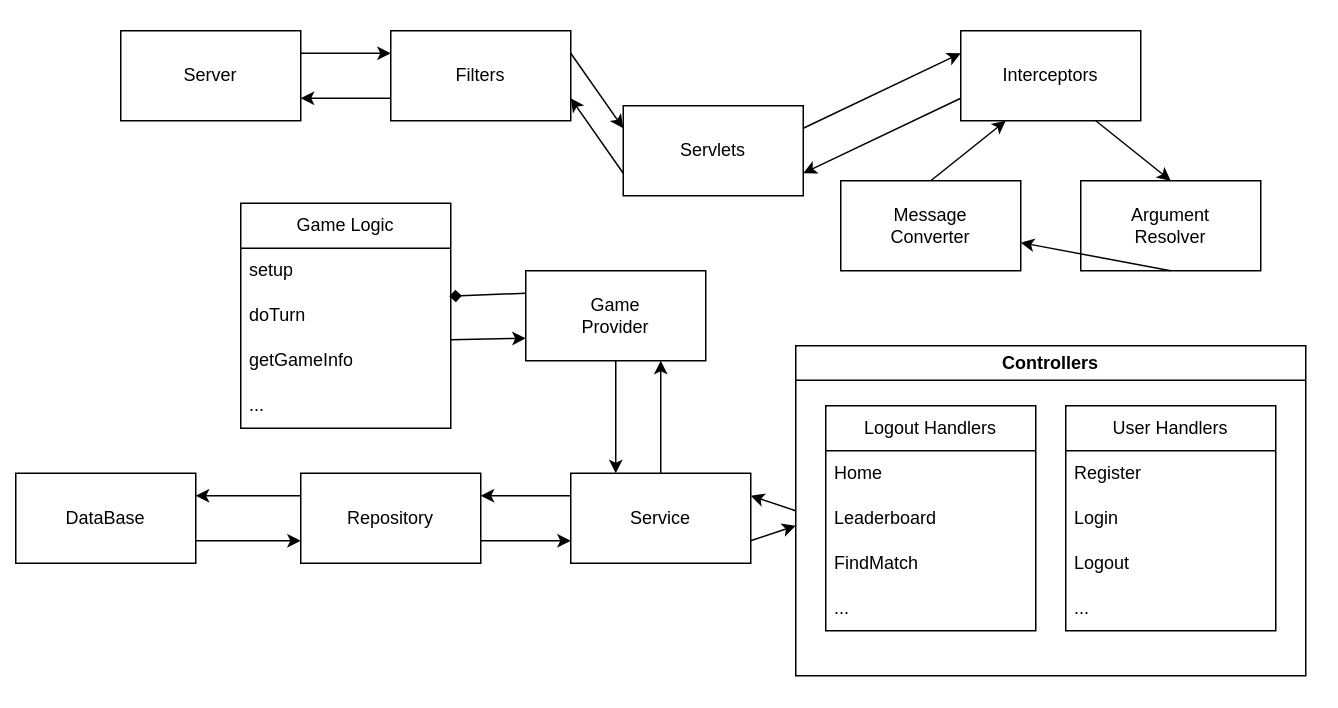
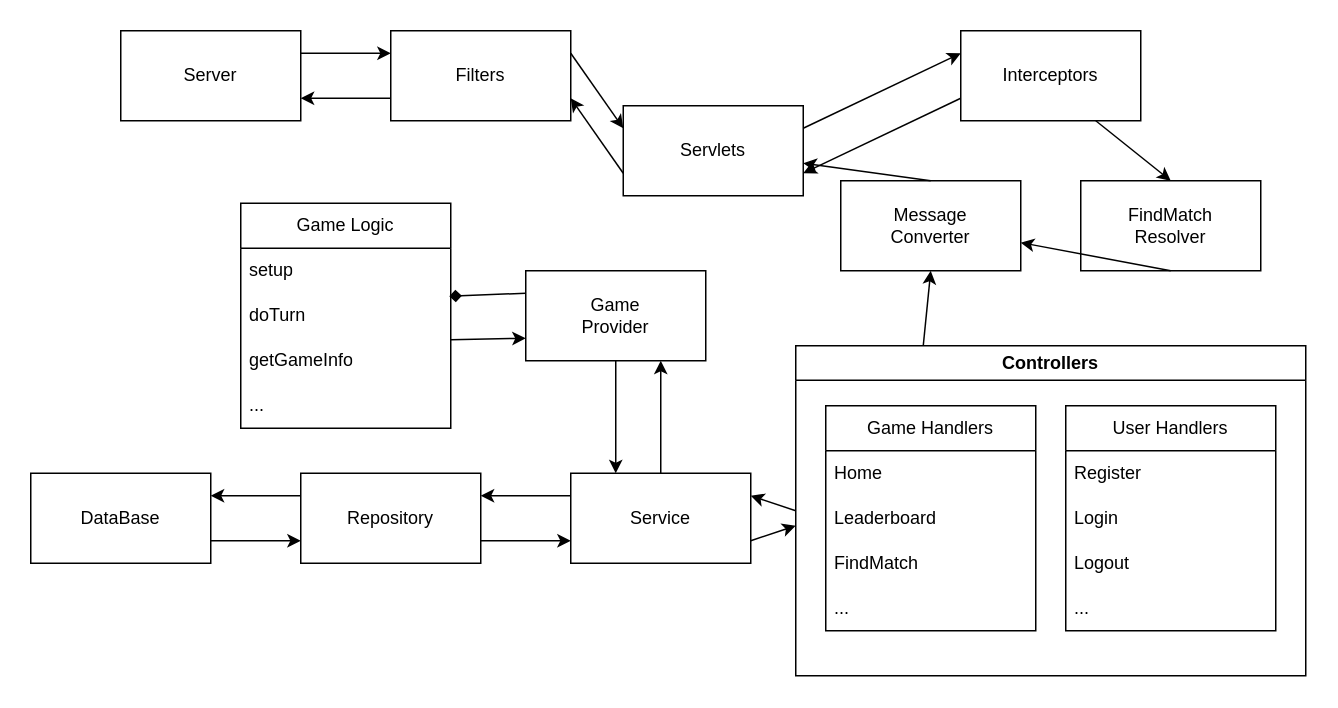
  <mxCell id="0" />
  <mxCell id="1" parent="0" />
  <mxCell id="2" value="Server" style="rounded=0;whiteSpace=wrap;html=1;" parent="1" vertex="1"><mxGeometry x="80" y="20" width="120" height="60" as="geometry" /></mxCell>
  <mxCell id="3" value="" style="endArrow=classic;html=1;rounded=0;exitX=1;exitY=0.25;exitDx=0;exitDy=0;entryX=0;entryY=0.25;entryDx=0;entryDy=0;" parent="1" source="2" target="4" edge="1"><mxGeometry width="50" height="50" relative="1" as="geometry"><mxPoint x="380" y="190" as="sourcePoint" /><mxPoint x="320" y="50" as="targetPoint" /></mxGeometry></mxCell>
  <mxCell id="4" value="Filters" style="rounded=0;whiteSpace=wrap;html=1;" parent="1" vertex="1"><mxGeometry x="260" y="20" width="120" height="60" as="geometry" /></mxCell>
  <mxCell id="5" value="Servlets" style="rounded=0;whiteSpace=wrap;html=1;" parent="1" vertex="1"><mxGeometry x="415" y="70" width="120" height="60" as="geometry" /></mxCell>
  <mxCell id="6" value="Interceptors" style="rounded=0;whiteSpace=wrap;html=1;" parent="1" vertex="1"><mxGeometry x="640" y="20" width="120" height="60" as="geometry" /></mxCell>
- <mxCell id="7" value="Argument&lt;br&gt;Resolver" style="rounded=0;whiteSpace=wrap;html=1;" parent="1" vertex="1"><mxGeometry x="720" y="120" width="120" height="60" as="geometry" /></mxCell>
+ <mxCell id="7" value="FindMatch&lt;br&gt;Resolver" style="rounded=0;whiteSpace=wrap;html=1;" parent="1" vertex="1"><mxGeometry x="720" y="120" width="120" height="60" as="geometry" /></mxCell>
  <mxCell id="8" value="Message&lt;br&gt;Converter" style="rounded=0;whiteSpace=wrap;html=1;" parent="1" vertex="1"><mxGeometry x="560" y="120" width="120" height="60" as="geometry" /></mxCell>
  <mxCell id="9" value="Controllers" style="swimlane;whiteSpace=wrap;html=1;" parent="1" vertex="1"><mxGeometry x="530" y="230" width="340" height="220" as="geometry" /></mxCell>
  <mxCell id="10" value="User Handlers" style="swimlane;fontStyle=0;childLayout=stackLayout;horizontal=1;startSize=30;horizontalStack=0;resizeParent=1;resizeParentMax=0;resizeLast=0;collapsible=1;marginBottom=0;whiteSpace=wrap;html=1;" parent="9" vertex="1"><mxGeometry x="180" y="40" width="140" height="150" as="geometry" /></mxCell>
  <mxCell id="11" value="Register" style="text;strokeColor=none;fillColor=none;align=left;verticalAlign=middle;spacingLeft=4;spacingRight=4;overflow=hidden;points=[[0,0.5],[1,0.5]];portConstraint=eastwest;rotatable=0;whiteSpace=wrap;html=1;" parent="10" vertex="1"><mxGeometry y="30" width="140" height="30" as="geometry" /></mxCell>
  <mxCell id="12" value="Login" style="text;strokeColor=none;fillColor=none;align=left;verticalAlign=middle;spacingLeft=4;spacingRight=4;overflow=hidden;points=[[0,0.5],[1,0.5]];portConstraint=eastwest;rotatable=0;whiteSpace=wrap;html=1;" parent="10" vertex="1"><mxGeometry y="60" width="140" height="30" as="geometry" /></mxCell>
  <mxCell id="13" value="Logout" style="text;strokeColor=none;fillColor=none;align=left;verticalAlign=middle;spacingLeft=4;spacingRight=4;overflow=hidden;points=[[0,0.5],[1,0.5]];portConstraint=eastwest;rotatable=0;whiteSpace=wrap;html=1;" parent="10" vertex="1"><mxGeometry y="90" width="140" height="30" as="geometry" /></mxCell>
  <mxCell id="14" value="..." style="text;strokeColor=none;fillColor=none;align=left;verticalAlign=middle;spacingLeft=4;spacingRight=4;overflow=hidden;points=[[0,0.5],[1,0.5]];portConstraint=eastwest;rotatable=0;whiteSpace=wrap;html=1;" parent="10" vertex="1"><mxGeometry y="120" width="140" height="30" as="geometry" /></mxCell>
- <mxCell id="15" value="Logout Handlers" style="swimlane;fontStyle=0;childLayout=stackLayout;horizontal=1;startSize=30;horizontalStack=0;resizeParent=1;resizeParentMax=0;resizeLast=0;collapsible=1;marginBottom=0;whiteSpace=wrap;html=1;" parent="9" vertex="1"><mxGeometry x="20" y="40" width="140" height="150" as="geometry"><mxRectangle x="350" y="310" width="120" height="30" as="alternateBounds" /></mxGeometry></mxCell>
+ <mxCell id="15" value="Game Handlers" style="swimlane;fontStyle=0;childLayout=stackLayout;horizontal=1;startSize=30;horizontalStack=0;resizeParent=1;resizeParentMax=0;resizeLast=0;collapsible=1;marginBottom=0;whiteSpace=wrap;html=1;" parent="9" vertex="1"><mxGeometry x="20" y="40" width="140" height="150" as="geometry"><mxRectangle x="350" y="310" width="120" height="30" as="alternateBounds" /></mxGeometry></mxCell>
  <mxCell id="16" value="Home" style="text;strokeColor=none;fillColor=none;align=left;verticalAlign=middle;spacingLeft=4;spacingRight=4;overflow=hidden;points=[[0,0.5],[1,0.5]];portConstraint=eastwest;rotatable=0;whiteSpace=wrap;html=1;" parent="15" vertex="1"><mxGeometry y="30" width="140" height="30" as="geometry" /></mxCell>
  <mxCell id="17" value="Leaderboard" style="text;strokeColor=none;fillColor=none;align=left;verticalAlign=middle;spacingLeft=4;spacingRight=4;overflow=hidden;points=[[0,0.5],[1,0.5]];portConstraint=eastwest;rotatable=0;whiteSpace=wrap;html=1;" parent="15" vertex="1"><mxGeometry y="60" width="140" height="30" as="geometry" /></mxCell>
  <mxCell id="18" value="FindMatch" style="text;strokeColor=none;fillColor=none;align=left;verticalAlign=middle;spacingLeft=4;spacingRight=4;overflow=hidden;points=[[0,0.5],[1,0.5]];portConstraint=eastwest;rotatable=0;whiteSpace=wrap;html=1;" parent="15" vertex="1"><mxGeometry y="90" width="140" height="30" as="geometry" /></mxCell>
  <mxCell id="19" value="..." style="text;strokeColor=none;fillColor=none;align=left;verticalAlign=middle;spacingLeft=4;spacingRight=4;overflow=hidden;points=[[0,0.5],[1,0.5]];portConstraint=eastwest;rotatable=0;whiteSpace=wrap;html=1;" parent="15" vertex="1"><mxGeometry y="120" width="140" height="30" as="geometry" /></mxCell>
  <mxCell id="20" value="" style="endArrow=classic;html=1;rounded=0;exitX=1;exitY=0.25;exitDx=0;exitDy=0;entryX=0;entryY=0.25;entryDx=0;entryDy=0;" parent="1" source="4" target="5" edge="1"><mxGeometry width="50" height="50" relative="1" as="geometry"><mxPoint x="400" y="90" as="sourcePoint" /><mxPoint x="450" y="40" as="targetPoint" /></mxGeometry></mxCell>
  <mxCell id="21" value="" style="endArrow=classic;html=1;rounded=0;entryX=1;entryY=0.75;entryDx=0;entryDy=0;exitX=0;exitY=0.75;exitDx=0;exitDy=0;" parent="1" source="4" target="2" edge="1"><mxGeometry width="50" height="50" relative="1" as="geometry"><mxPoint x="310" y="160" as="sourcePoint" /><mxPoint x="360" y="110" as="targetPoint" /></mxGeometry></mxCell>
  <mxCell id="22" value="" style="endArrow=classic;html=1;rounded=0;entryX=1;entryY=0.75;entryDx=0;entryDy=0;exitX=0;exitY=0.75;exitDx=0;exitDy=0;" parent="1" source="5" target="4" edge="1"><mxGeometry width="50" height="50" relative="1" as="geometry"><mxPoint x="400" y="120" as="sourcePoint" /><mxPoint x="380" y="70" as="targetPoint" /></mxGeometry></mxCell>
  <mxCell id="23" value="" style="endArrow=classic;html=1;rounded=0;exitX=1;exitY=0.25;exitDx=0;exitDy=0;entryX=0;entryY=0.25;entryDx=0;entryDy=0;" parent="1" source="5" target="6" edge="1"><mxGeometry width="50" height="50" relative="1" as="geometry"><mxPoint x="440" y="160" as="sourcePoint" /><mxPoint x="490" y="110" as="targetPoint" /></mxGeometry></mxCell>
  <mxCell id="24" value="" style="endArrow=classic;html=1;rounded=0;exitX=0;exitY=0.75;exitDx=0;exitDy=0;entryX=1;entryY=0.75;entryDx=0;entryDy=0;" parent="1" source="6" target="5" edge="1"><mxGeometry width="50" height="50" relative="1" as="geometry"><mxPoint x="440" y="160" as="sourcePoint" /><mxPoint x="490" y="110" as="targetPoint" /></mxGeometry></mxCell>
  <mxCell id="25" value="" style="endArrow=classic;html=1;rounded=0;exitX=0.75;exitY=1;exitDx=0;exitDy=0;entryX=0.5;entryY=0;entryDx=0;entryDy=0;" parent="1" source="6" target="7" edge="1"><mxGeometry width="50" height="50" relative="1" as="geometry"><mxPoint x="590" y="160" as="sourcePoint" /><mxPoint x="640" y="110" as="targetPoint" /></mxGeometry></mxCell>
- <mxCell id="26" value="" style="endArrow=classic;html=1;rounded=0;exitX=0.5;exitY=0;exitDx=0;exitDy=0;entryX=0.25;entryY=1;entryDx=0;entryDy=0;" parent="1" source="8" target="6" edge="1"><mxGeometry width="50" height="50" relative="1" as="geometry"><mxPoint x="470" y="170" as="sourcePoint" /><mxPoint x="520" y="120" as="targetPoint" /></mxGeometry></mxCell>
+ <mxCell id="26" value="" style="endArrow=classic;html=1;rounded=0;exitX=0.5;exitY=0;exitDx=0;exitDy=0;" parent="1" source="8" target="5" edge="1"><mxGeometry width="50" height="50" relative="1" as="geometry"><mxPoint x="470" y="170" as="sourcePoint" /><mxPoint x="520" y="120" as="targetPoint" /></mxGeometry></mxCell>
+ <mxCell id="27" value="" style="endArrow=classic;html=1;rounded=0;exitX=0.25;exitY=0;exitDx=0;exitDy=0;entryX=0.5;entryY=1;entryDx=0;entryDy=0;" parent="1" source="9" target="8" edge="1"><mxGeometry width="50" height="50" relative="1" as="geometry"><mxPoint x="590" y="260" as="sourcePoint" /><mxPoint x="640" y="210" as="targetPoint" /></mxGeometry></mxCell>
  <mxCell id="28" value="" style="endArrow=classic;html=1;rounded=0;exitX=0.5;exitY=1;exitDx=0;exitDy=0;" parent="1" source="7" target="8" edge="1"><mxGeometry width="50" height="50" relative="1" as="geometry"><mxPoint x="590" y="260" as="sourcePoint" /><mxPoint x="640" y="210" as="targetPoint" /></mxGeometry></mxCell>
  <mxCell id="29" value="" style="endArrow=classic;html=1;rounded=0;entryX=1;entryY=0.25;entryDx=0;entryDy=0;" parent="1" target="30" edge="1"><mxGeometry width="50" height="50" relative="1" as="geometry"><mxPoint x="530" y="340" as="sourcePoint" /><mxPoint x="450" y="345" as="targetPoint" /></mxGeometry></mxCell>
  <mxCell id="30" value="Service" style="rounded=0;whiteSpace=wrap;html=1;" parent="1" vertex="1"><mxGeometry x="380" y="315" width="120" height="60" as="geometry" /></mxCell>
  <mxCell id="31" value="Repository" style="rounded=0;whiteSpace=wrap;html=1;" parent="1" vertex="1"><mxGeometry x="200" y="315" width="120" height="60" as="geometry" /></mxCell>
- <mxCell id="32" value="DataBase" style="rounded=0;whiteSpace=wrap;html=1;" parent="1" vertex="1"><mxGeometry x="10" y="315" width="120" height="60" as="geometry" /></mxCell>
+ <mxCell id="32" value="DataBase" style="rounded=0;whiteSpace=wrap;html=1;" parent="1" vertex="1"><mxGeometry x="20" y="315" width="120" height="60" as="geometry" /></mxCell>
  <mxCell id="33" value="" style="endArrow=classic;html=1;rounded=0;exitX=1;exitY=0.75;exitDx=0;exitDy=0;" parent="1" source="30" edge="1"><mxGeometry width="50" height="50" relative="1" as="geometry"><mxPoint x="300" y="260" as="sourcePoint" /><mxPoint x="530" y="350" as="targetPoint" /></mxGeometry></mxCell>
  <mxCell id="34" value="" style="endArrow=classic;html=1;rounded=0;exitX=0;exitY=0.25;exitDx=0;exitDy=0;entryX=1;entryY=0.25;entryDx=0;entryDy=0;" parent="1" source="30" target="31" edge="1"><mxGeometry width="50" height="50" relative="1" as="geometry"><mxPoint x="300" y="260" as="sourcePoint" /><mxPoint x="350" y="210" as="targetPoint" /></mxGeometry></mxCell>
  <mxCell id="35" value="" style="endArrow=classic;html=1;rounded=0;exitX=0;exitY=0.25;exitDx=0;exitDy=0;entryX=1;entryY=0.25;entryDx=0;entryDy=0;" parent="1" source="31" target="32" edge="1"><mxGeometry width="50" height="50" relative="1" as="geometry"><mxPoint x="300" y="260" as="sourcePoint" /><mxPoint x="350" y="210" as="targetPoint" /></mxGeometry></mxCell>
  <mxCell id="36" value="" style="endArrow=classic;html=1;rounded=0;exitX=1;exitY=0.75;exitDx=0;exitDy=0;entryX=0;entryY=0.75;entryDx=0;entryDy=0;" parent="1" source="32" target="31" edge="1"><mxGeometry width="50" height="50" relative="1" as="geometry"><mxPoint x="300" y="260" as="sourcePoint" /><mxPoint x="350" y="210" as="targetPoint" /></mxGeometry></mxCell>
  <mxCell id="37" value="" style="endArrow=classic;html=1;rounded=0;exitX=1;exitY=0.75;exitDx=0;exitDy=0;entryX=0;entryY=0.75;entryDx=0;entryDy=0;" parent="1" source="31" target="30" edge="1"><mxGeometry width="50" height="50" relative="1" as="geometry"><mxPoint x="300" y="260" as="sourcePoint" /><mxPoint x="350" y="210" as="targetPoint" /></mxGeometry></mxCell>
  <mxCell id="38" value="" style="endArrow=classic;html=1;rounded=0;exitX=0.5;exitY=0;exitDx=0;exitDy=0;entryX=0.75;entryY=1;entryDx=0;entryDy=0;" parent="1" source="30" target="39" edge="1"><mxGeometry width="50" height="50" relative="1" as="geometry"><mxPoint x="300" y="260" as="sourcePoint" /><mxPoint x="400" y="270" as="targetPoint" /></mxGeometry></mxCell>
  <mxCell id="39" value="Game&lt;br&gt;Provider" style="rounded=0;whiteSpace=wrap;html=1;" parent="1" vertex="1"><mxGeometry x="350" y="180" width="120" height="60" as="geometry" /></mxCell>
  <mxCell id="40" value="" style="endArrow=classic;html=1;rounded=0;exitX=0.5;exitY=1;exitDx=0;exitDy=0;entryX=0.25;entryY=0;entryDx=0;entryDy=0;" parent="1" source="39" target="30" edge="1"><mxGeometry width="50" height="50" relative="1" as="geometry"><mxPoint x="300" y="250" as="sourcePoint" /><mxPoint x="350" y="200" as="targetPoint" /></mxGeometry></mxCell>
  <mxCell id="41" value="" style="endArrow=diamond;html=1;rounded=0;exitX=0;exitY=0.25;exitDx=0;exitDy=0;entryX=0.993;entryY=0.067;entryDx=0;entryDy=0;entryPerimeter=0;" edge="1" parent="1" source="39" target="45"><mxGeometry width="50" height="50" relative="1" as="geometry"><mxPoint x="450" y="325" as="sourcePoint" /><mxPoint x="310" y="195" as="targetPoint" /></mxGeometry></mxCell>
  <mxCell id="42" value="" style="endArrow=classic;html=1;rounded=0;exitX=1;exitY=0.033;exitDx=0;exitDy=0;entryX=0;entryY=0.75;entryDx=0;entryDy=0;exitPerimeter=0;" edge="1" parent="1" source="46" target="39"><mxGeometry width="50" height="50" relative="1" as="geometry"><mxPoint x="310" y="225" as="sourcePoint" /><mxPoint x="320" y="205" as="targetPoint" /></mxGeometry></mxCell>
  <mxCell id="43" value="Game Logic" style="swimlane;fontStyle=0;childLayout=stackLayout;horizontal=1;startSize=30;horizontalStack=0;resizeParent=1;resizeParentMax=0;resizeLast=0;collapsible=1;marginBottom=0;whiteSpace=wrap;html=1;" vertex="1" parent="1"><mxGeometry x="160" y="135" width="140" height="150" as="geometry"><mxRectangle x="350" y="310" width="120" height="30" as="alternateBounds" /></mxGeometry></mxCell>
  <mxCell id="44" value="setup" style="text;strokeColor=none;fillColor=none;align=left;verticalAlign=middle;spacingLeft=4;spacingRight=4;overflow=hidden;points=[[0,0.5],[1,0.5]];portConstraint=eastwest;rotatable=0;whiteSpace=wrap;html=1;" vertex="1" parent="43"><mxGeometry y="30" width="140" height="30" as="geometry" /></mxCell>
  <mxCell id="45" value="doTurn" style="text;strokeColor=none;fillColor=none;align=left;verticalAlign=middle;spacingLeft=4;spacingRight=4;overflow=hidden;points=[[0,0.5],[1,0.5]];portConstraint=eastwest;rotatable=0;whiteSpace=wrap;html=1;" vertex="1" parent="43"><mxGeometry y="60" width="140" height="30" as="geometry" /></mxCell>
  <mxCell id="46" value="getGameInfo" style="text;strokeColor=none;fillColor=none;align=left;verticalAlign=middle;spacingLeft=4;spacingRight=4;overflow=hidden;points=[[0,0.5],[1,0.5]];portConstraint=eastwest;rotatable=0;whiteSpace=wrap;html=1;" vertex="1" parent="43"><mxGeometry y="90" width="140" height="30" as="geometry" /></mxCell>
  <mxCell id="47" value="..." style="text;strokeColor=none;fillColor=none;align=left;verticalAlign=middle;spacingLeft=4;spacingRight=4;overflow=hidden;points=[[0,0.5],[1,0.5]];portConstraint=eastwest;rotatable=0;whiteSpace=wrap;html=1;" vertex="1" parent="43"><mxGeometry y="120" width="140" height="30" as="geometry" /></mxCell>
